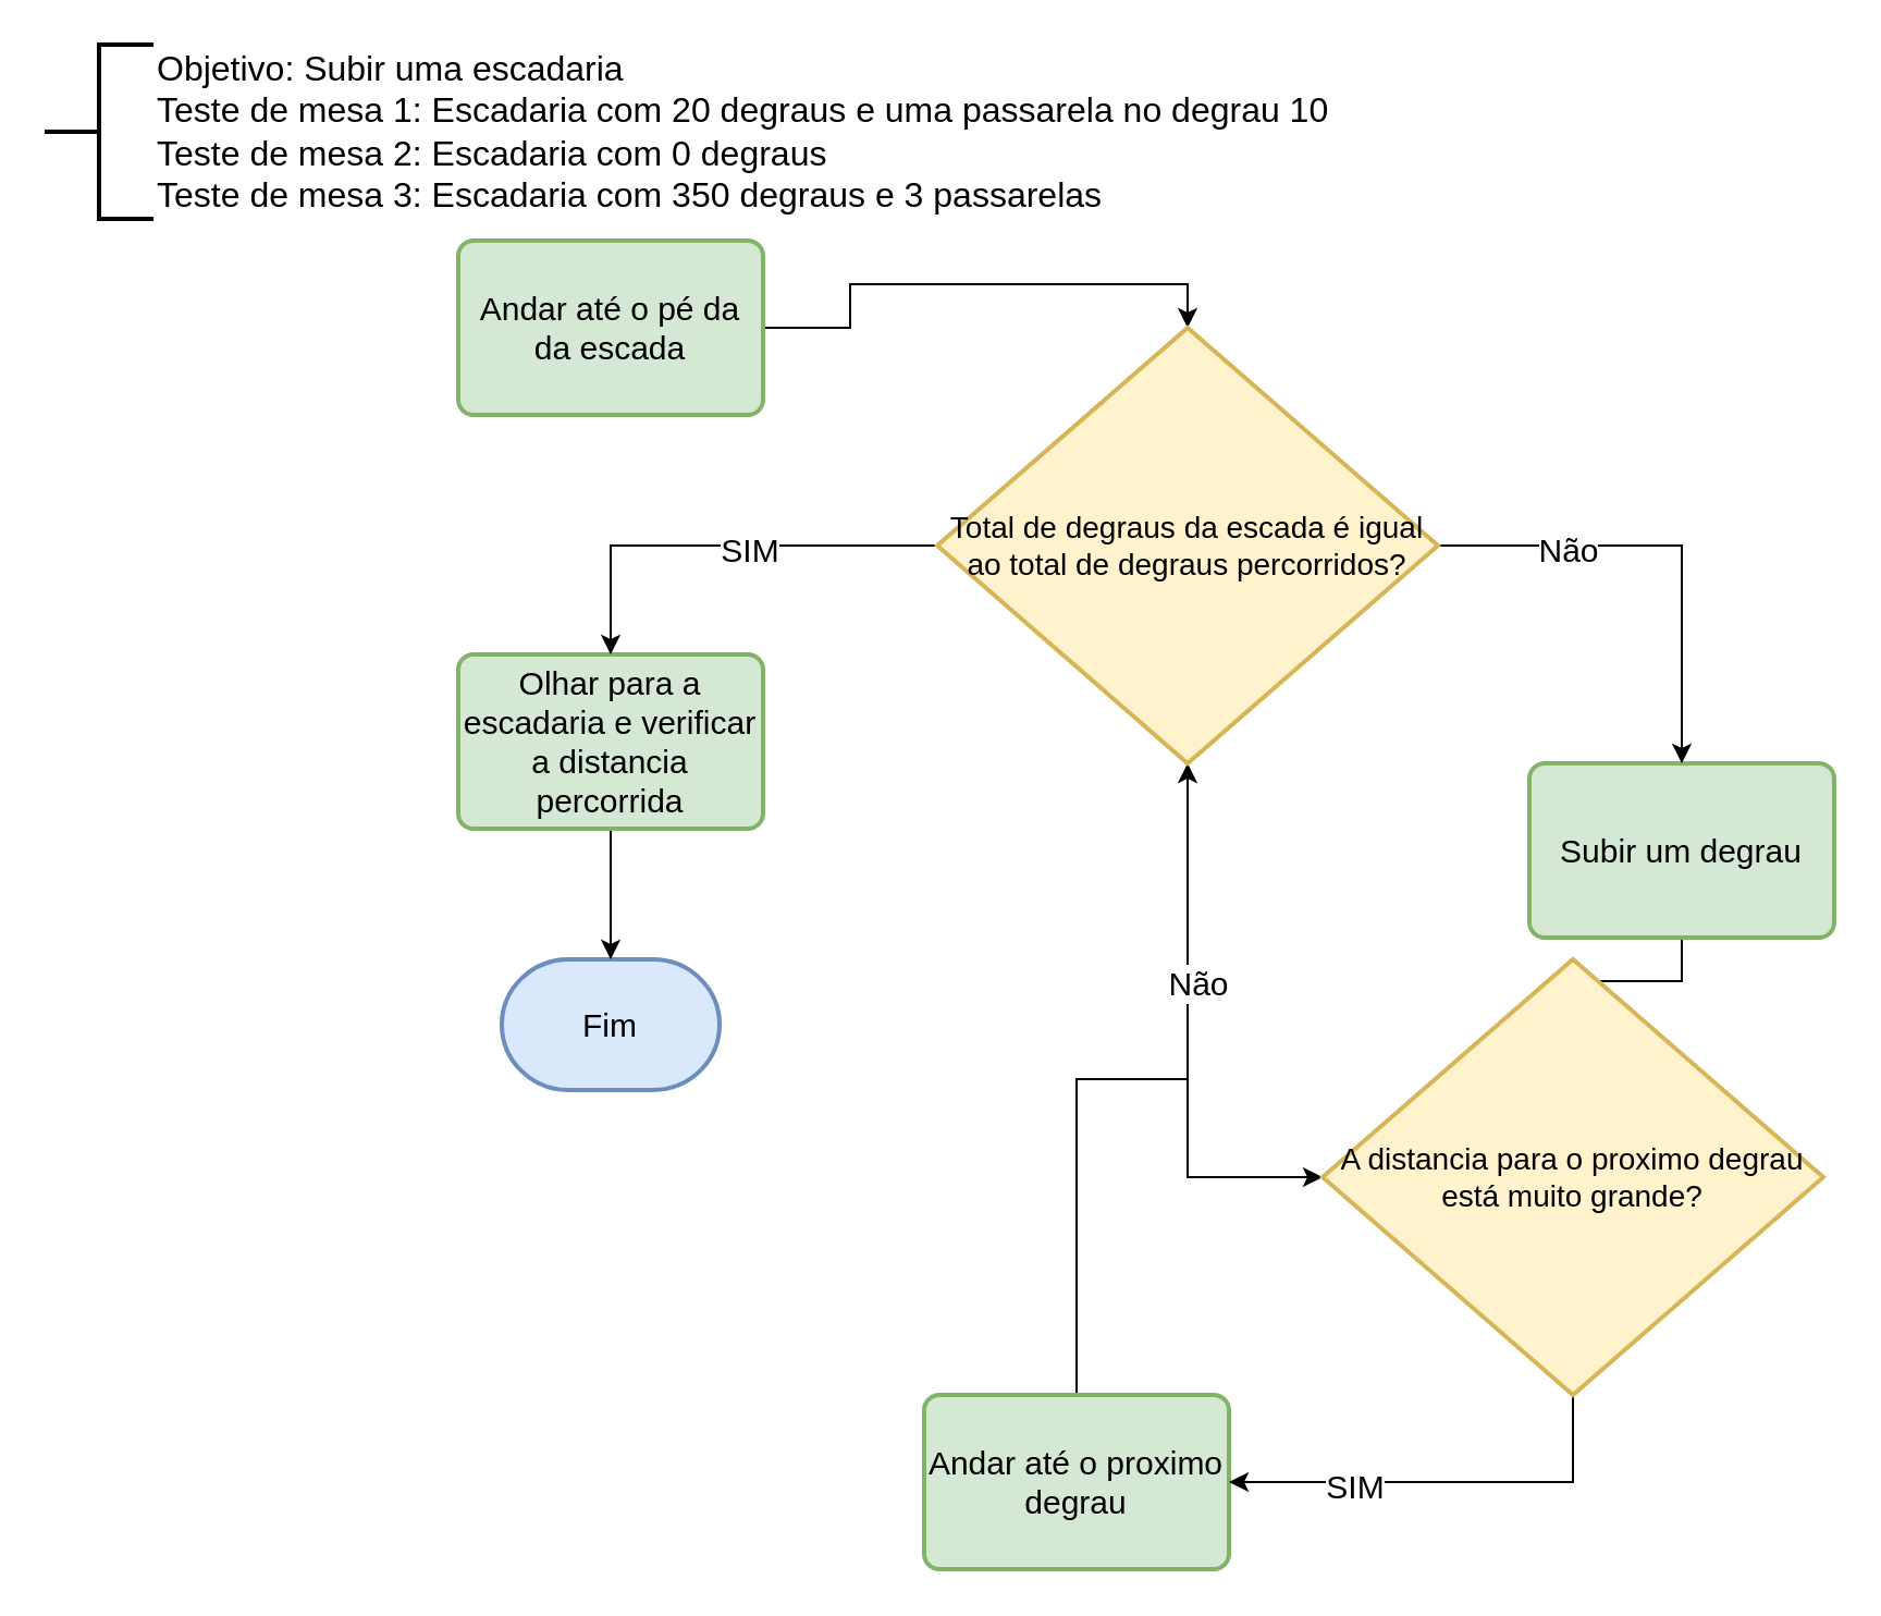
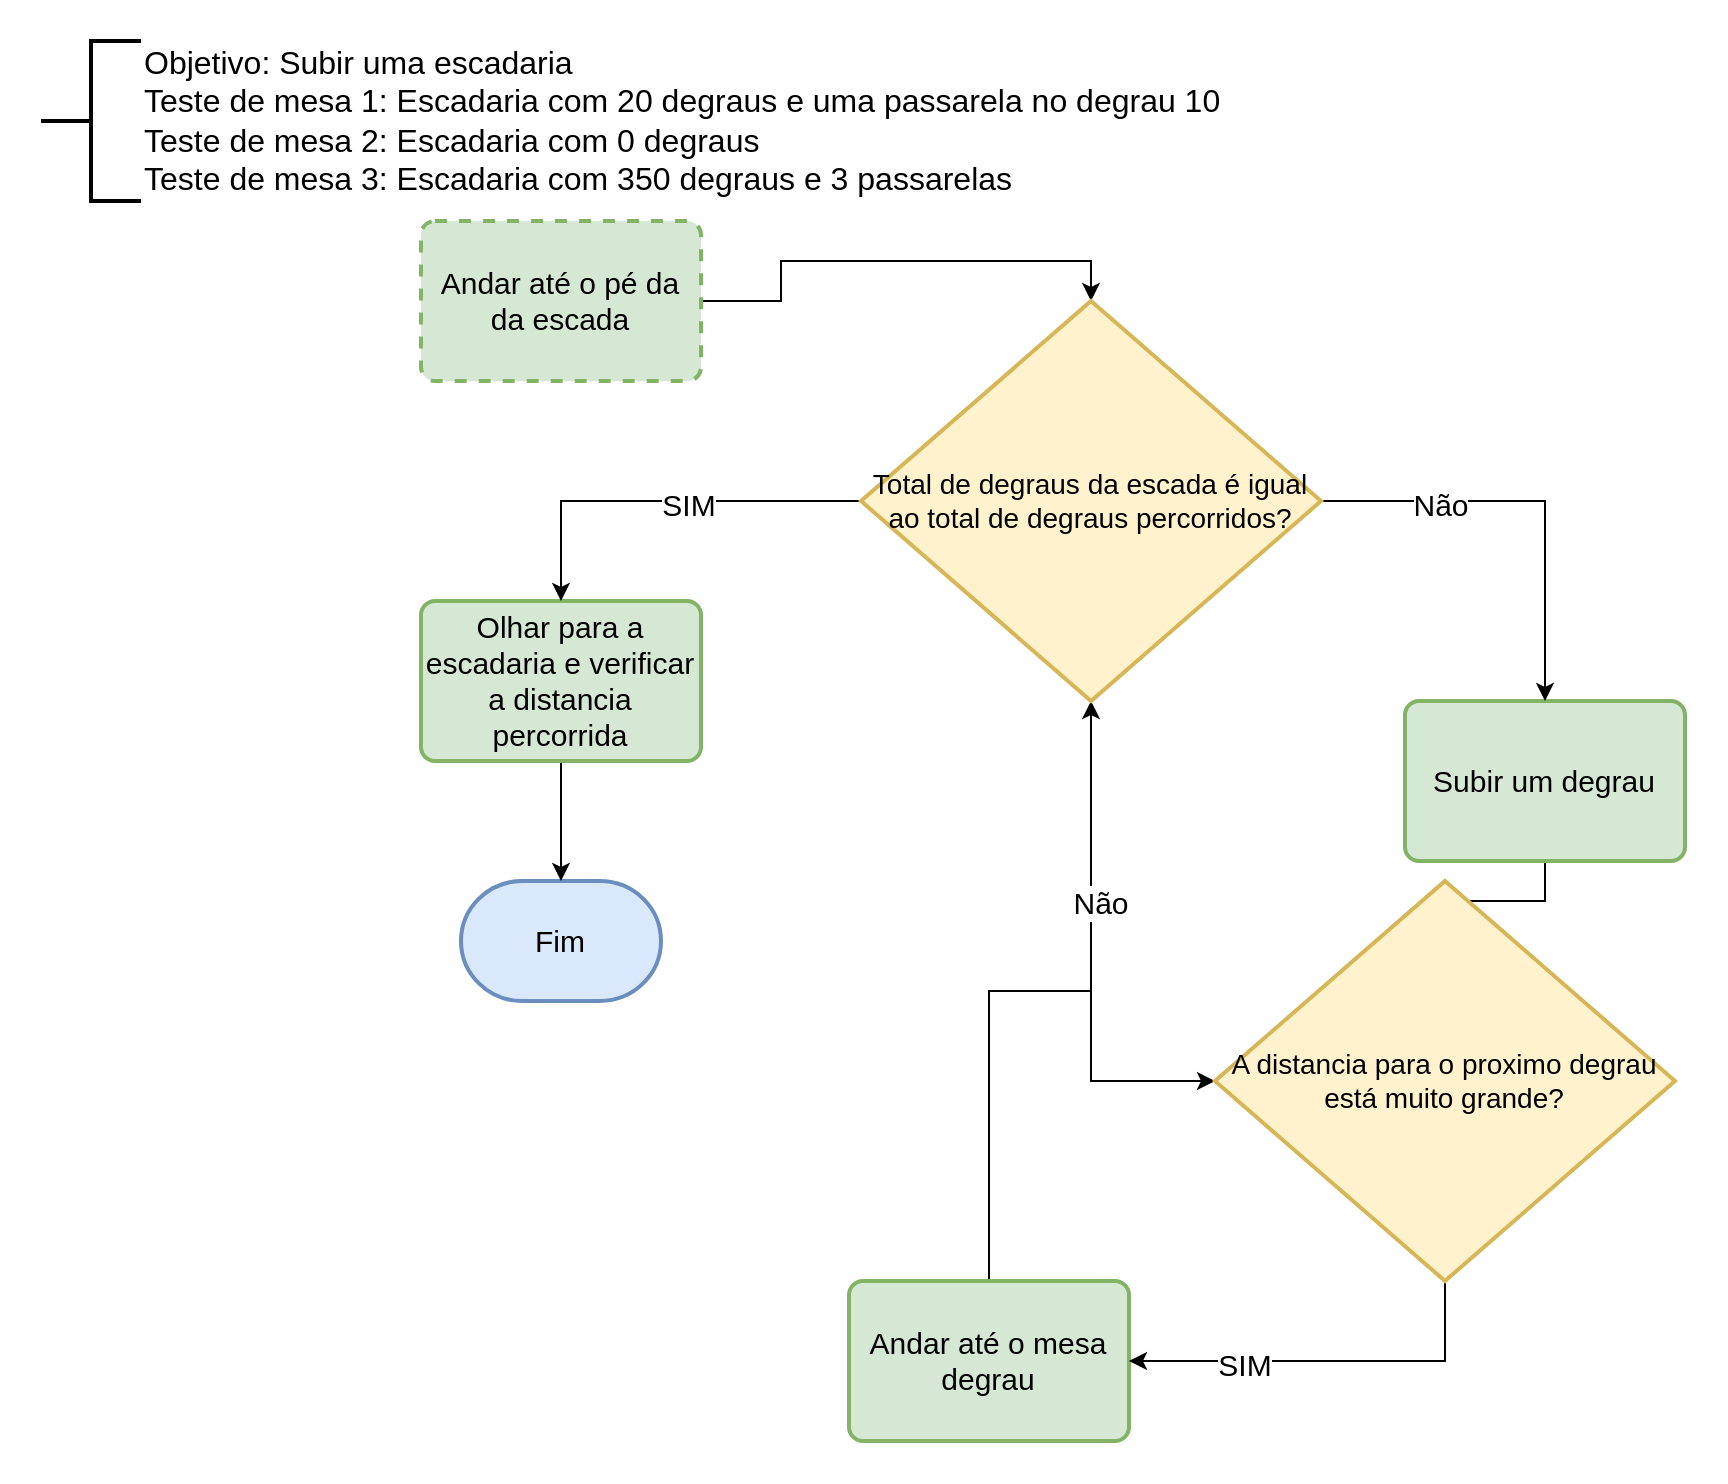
  <mxCell id="0" />
  <mxCell id="1" parent="0" />
  <mxCell id="2" value="&lt;font style=&quot;font-size: 16px&quot;&gt;Objetivo: Subir uma escadaria&lt;br&gt;Teste de mesa 1: Escadaria com 20 degraus e uma passarela no degrau 10&amp;nbsp;&lt;br&gt;Teste de mesa 2: Escadaria com 0 degraus&lt;br&gt;Teste de mesa 3: Escadaria com 350 degraus e 3 passarelas&lt;br&gt;&lt;/font&gt;" style="strokeWidth=2;html=1;shape=mxgraph.flowchart.annotation_2;align=left;labelPosition=right;pointerEvents=1;" parent="1" vertex="1"><mxGeometry x="20" y="20" width="50" height="80" as="geometry" /></mxCell>
  <mxCell id="3" value="&lt;font style=&quot;font-size: 15px&quot;&gt;Fim&lt;/font&gt;" style="strokeWidth=2;html=1;shape=mxgraph.flowchart.terminator;whiteSpace=wrap;fillColor=#dae8fc;strokeColor=#6c8ebf;" parent="1" vertex="1"><mxGeometry x="230" y="440" width="100" height="60" as="geometry" /></mxCell>
  <mxCell id="4" style="edgeStyle=orthogonalEdgeStyle;rounded=0;orthogonalLoop=1;jettySize=auto;html=1;exitX=1;exitY=0.5;exitDx=0;exitDy=0;entryX=0.5;entryY=0;entryDx=0;entryDy=0;entryPerimeter=0;" edge="1" parent="1" source="5" target="18"><mxGeometry relative="1" as="geometry"><Array as="points"><mxPoint x="390" y="150" /><mxPoint x="390" y="130" /><mxPoint x="545" y="130" /></Array></mxGeometry></mxCell>
- <mxCell id="5" value="&lt;font style=&quot;font-size: 15px&quot;&gt;Andar até o pé da da escada&lt;/font&gt;" style="rounded=1;whiteSpace=wrap;html=1;absoluteArcSize=1;arcSize=14;strokeWidth=2;fillColor=#d5e8d4;strokeColor=#82b366;" parent="1" vertex="1"><mxGeometry x="210" y="110" width="140" height="80" as="geometry" /></mxCell>
+ <mxCell id="5" value="&lt;font style=&quot;font-size: 15px&quot;&gt;Andar até o pé da da escada&lt;/font&gt;" style="rounded=1;whiteSpace=wrap;html=1;absoluteArcSize=1;arcSize=14;strokeWidth=2;fillColor=#d5e8d4;strokeColor=#82b366;dashed=1;" parent="1" vertex="1"><mxGeometry x="210" y="110" width="140" height="80" as="geometry" /></mxCell>
  <mxCell id="6" style="edgeStyle=orthogonalEdgeStyle;rounded=0;orthogonalLoop=1;jettySize=auto;html=1;exitX=0.5;exitY=0;exitDx=0;exitDy=0;entryX=0.5;entryY=1;entryDx=0;entryDy=0;entryPerimeter=0;" edge="1" parent="1" source="7" target="18"><mxGeometry relative="1" as="geometry" /></mxCell>
- <mxCell id="7" value="&lt;span style=&quot;font-size: 15px&quot;&gt;Andar até o proximo degrau&lt;/span&gt;" style="rounded=1;whiteSpace=wrap;html=1;absoluteArcSize=1;arcSize=14;strokeWidth=2;fillColor=#d5e8d4;strokeColor=#82b366;" parent="1" vertex="1"><mxGeometry x="424" y="640" width="140" height="80" as="geometry" /></mxCell>
+ <mxCell id="7" value="&lt;span style=&quot;font-size: 15px&quot;&gt;Andar até o mesa degrau&lt;/span&gt;" style="rounded=1;whiteSpace=wrap;html=1;absoluteArcSize=1;arcSize=14;strokeWidth=2;fillColor=#d5e8d4;strokeColor=#82b366;" parent="1" vertex="1"><mxGeometry x="424" y="640" width="140" height="80" as="geometry" /></mxCell>
  <mxCell id="8" style="edgeStyle=orthogonalEdgeStyle;rounded=0;orthogonalLoop=1;jettySize=auto;html=1;exitX=0.5;exitY=1;exitDx=0;exitDy=0;entryX=0.5;entryY=0;entryDx=0;entryDy=0;entryPerimeter=0;" edge="1" parent="1" source="9" target="21"><mxGeometry relative="1" as="geometry" /></mxCell>
  <mxCell id="9" value="&lt;font style=&quot;font-size: 15px&quot;&gt;Subir um degrau&lt;/font&gt;" style="rounded=1;whiteSpace=wrap;html=1;absoluteArcSize=1;arcSize=14;strokeWidth=2;fillColor=#d5e8d4;strokeColor=#82b366;" parent="1" vertex="1"><mxGeometry x="702" y="350" width="140" height="80" as="geometry" /></mxCell>
  <mxCell id="10" style="edgeStyle=orthogonalEdgeStyle;rounded=0;orthogonalLoop=1;jettySize=auto;html=1;exitX=0.5;exitY=1;exitDx=0;exitDy=0;entryX=0.5;entryY=0;entryDx=0;entryDy=0;entryPerimeter=0;" edge="1" parent="1" source="11" target="3"><mxGeometry relative="1" as="geometry" /></mxCell>
  <mxCell id="11" value="&lt;font style=&quot;font-size: 15px&quot;&gt;Olhar para a escadaria e verificar a distancia percorrida&lt;/font&gt;" style="rounded=1;whiteSpace=wrap;html=1;absoluteArcSize=1;arcSize=14;strokeWidth=2;fillColor=#d5e8d4;strokeColor=#82b366;" parent="1" vertex="1"><mxGeometry x="210" y="300" width="140" height="80" as="geometry" /></mxCell>
  <mxCell id="12" style="edgeStyle=orthogonalEdgeStyle;rounded=0;orthogonalLoop=1;jettySize=auto;html=1;exitX=0;exitY=0.5;exitDx=0;exitDy=0;exitPerimeter=0;entryX=0.5;entryY=0;entryDx=0;entryDy=0;" edge="1" parent="1" source="18" target="11"><mxGeometry relative="1" as="geometry" /></mxCell>
  <mxCell id="13" value="&lt;font style=&quot;font-size: 15px&quot;&gt;SIM&lt;/font&gt;" style="edgeLabel;html=1;align=center;verticalAlign=middle;resizable=0;points=[];" vertex="1" connectable="0" parent="12"><mxGeometry x="-0.13" y="1" relative="1" as="geometry"><mxPoint as="offset" /></mxGeometry></mxCell>
  <mxCell id="14" style="edgeStyle=orthogonalEdgeStyle;rounded=0;orthogonalLoop=1;jettySize=auto;html=1;exitX=1;exitY=0.5;exitDx=0;exitDy=0;exitPerimeter=0;entryX=0.5;entryY=0;entryDx=0;entryDy=0;" edge="1" parent="1" source="18" target="9"><mxGeometry relative="1" as="geometry" /></mxCell>
  <mxCell id="15" value="&lt;font style=&quot;font-size: 15px&quot;&gt;Não&lt;/font&gt;" style="edgeLabel;html=1;align=center;verticalAlign=middle;resizable=0;points=[];" vertex="1" connectable="0" parent="14"><mxGeometry x="-0.444" y="-1" relative="1" as="geometry"><mxPoint as="offset" /></mxGeometry></mxCell>
  <mxCell id="16" style="edgeStyle=orthogonalEdgeStyle;rounded=0;orthogonalLoop=1;jettySize=auto;html=1;exitX=0.5;exitY=1;exitDx=0;exitDy=0;exitPerimeter=0;entryX=0;entryY=0.5;entryDx=0;entryDy=0;entryPerimeter=0;" edge="1" parent="1" source="18" target="21"><mxGeometry relative="1" as="geometry" /></mxCell>
  <mxCell id="17" value="&lt;font style=&quot;font-size: 15px&quot;&gt;Não&lt;/font&gt;" style="edgeLabel;html=1;align=center;verticalAlign=middle;resizable=0;points=[];" vertex="1" connectable="0" parent="16"><mxGeometry x="-0.04" y="4" relative="1" as="geometry"><mxPoint y="-21" as="offset" /></mxGeometry></mxCell>
  <mxCell id="18" value="&lt;font style=&quot;font-size: 14px&quot;&gt;Total de degraus da escada é igual ao total de degraus percorridos?&lt;/font&gt;" style="strokeWidth=2;html=1;shape=mxgraph.flowchart.decision;whiteSpace=wrap;fillColor=#fff2cc;strokeColor=#d6b656;" vertex="1" parent="1"><mxGeometry x="430" y="150" width="230" height="200" as="geometry" /></mxCell>
  <mxCell id="19" style="edgeStyle=orthogonalEdgeStyle;rounded=0;orthogonalLoop=1;jettySize=auto;html=1;exitX=0.5;exitY=1;exitDx=0;exitDy=0;exitPerimeter=0;entryX=1;entryY=0.5;entryDx=0;entryDy=0;" edge="1" parent="1" source="21" target="7"><mxGeometry relative="1" as="geometry" /></mxCell>
  <mxCell id="20" value="&lt;font style=&quot;font-size: 15px&quot;&gt;SIM&lt;/font&gt;" style="edgeLabel;html=1;align=center;verticalAlign=middle;resizable=0;points=[];" vertex="1" connectable="0" parent="19"><mxGeometry x="0.424" y="1" relative="1" as="geometry"><mxPoint as="offset" /></mxGeometry></mxCell>
  <mxCell id="21" value="&lt;font style=&quot;font-size: 14px&quot;&gt;A distancia para o proximo degrau está muito grande?&lt;/font&gt;" style="strokeWidth=2;html=1;shape=mxgraph.flowchart.decision;whiteSpace=wrap;fillColor=#fff2cc;strokeColor=#d6b656;" vertex="1" parent="1"><mxGeometry x="607" y="440" width="230" height="200" as="geometry" /></mxCell>
